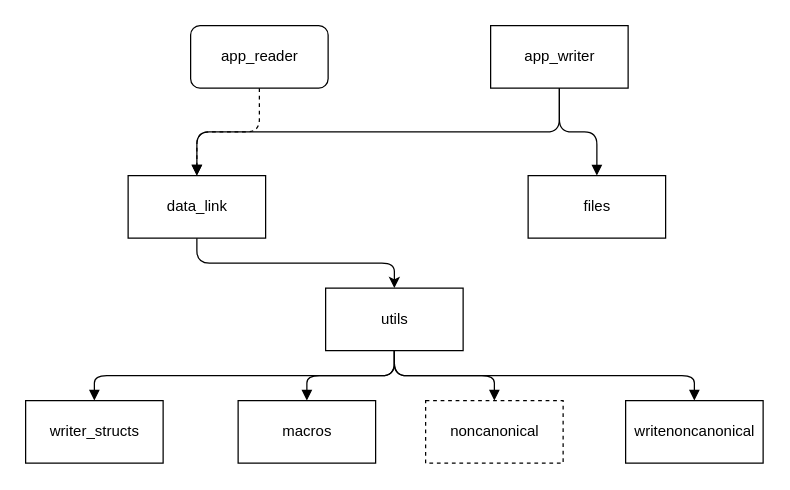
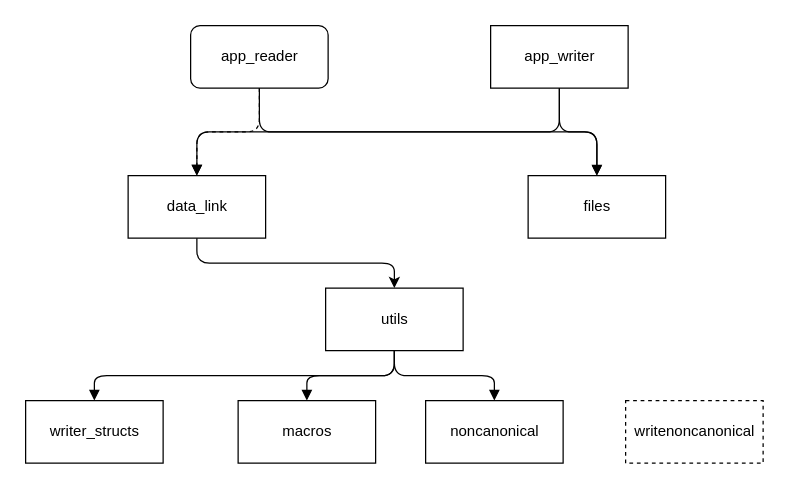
  <mxCell id="0" />
  <mxCell id="1" parent="0" />
  <mxCell id="2" value="app_reader" style="html=1;rounded=1;" parent="1" vertex="1"><mxGeometry x="152" y="20" width="110" height="50" as="geometry" /></mxCell>
  <mxCell id="3" value="app_writer" style="html=1;" parent="1" vertex="1"><mxGeometry x="392" y="20" width="110" height="50" as="geometry" /></mxCell>
  <mxCell id="4" value="data_link" style="html=1;" parent="1" vertex="1"><mxGeometry x="102" y="140" width="110" height="50" as="geometry" /></mxCell>
  <mxCell id="5" value="utils" style="html=1;" parent="1" vertex="1"><mxGeometry x="260" y="230" width="110" height="50" as="geometry" /></mxCell>
  <mxCell id="6" value="" style="endArrow=classic;startArrow=none;endFill=1;startFill=0;html=1;exitX=0.5;exitY=1;exitDx=0;exitDy=0;entryX=0.5;entryY=0;entryDx=0;entryDy=0;edgeStyle=orthogonalEdgeStyle;" parent="1" source="4" target="5" edge="1"><mxGeometry width="160" relative="1" as="geometry"><mxPoint x="252" y="210" as="sourcePoint" /><mxPoint x="412" y="210" as="targetPoint" /></mxGeometry></mxCell>
  <mxCell id="7" value="writer_structs" style="html=1;" parent="1" vertex="1"><mxGeometry x="20" y="320" width="110" height="50" as="geometry" /></mxCell>
  <mxCell id="8" value="macros" style="html=1;" parent="1" vertex="1"><mxGeometry x="190" y="320" width="110" height="50" as="geometry" /></mxCell>
- <mxCell id="9" value="noncanonical" style="html=1;dashed=1;" parent="1" vertex="1"><mxGeometry x="340" y="320" width="110" height="50" as="geometry" /></mxCell>
- <mxCell id="10" value="writenoncanonical" style="html=1;" parent="1" vertex="1"><mxGeometry x="500" y="320" width="110" height="50" as="geometry" /></mxCell>
+ <mxCell id="9" value="noncanonical" style="html=1;" parent="1" vertex="1"><mxGeometry x="340" y="320" width="110" height="50" as="geometry" /></mxCell>
+ <mxCell id="10" value="writenoncanonical" style="html=1;dashed=1;" parent="1" vertex="1"><mxGeometry x="500" y="320" width="110" height="50" as="geometry" /></mxCell>
  <mxCell id="11" value="" style="endArrow=none;startArrow=block;endFill=0;startFill=1;html=1;exitX=0.5;exitY=0;exitDx=0;exitDy=0;entryX=0.5;entryY=1;entryDx=0;entryDy=0;edgeStyle=orthogonalEdgeStyle;" parent="1" source="7" target="5" edge="1"><mxGeometry width="160" relative="1" as="geometry"><mxPoint x="222" y="230" as="sourcePoint" /><mxPoint x="382" y="230" as="targetPoint" /></mxGeometry></mxCell>
  <mxCell id="12" value="" style="endArrow=none;startArrow=block;endFill=0;startFill=1;html=1;exitX=0.5;exitY=0;exitDx=0;exitDy=0;entryX=0.5;entryY=1;entryDx=0;entryDy=0;edgeStyle=orthogonalEdgeStyle;" parent="1" source="8" target="5" edge="1"><mxGeometry width="160" relative="1" as="geometry"><mxPoint x="85" y="330" as="sourcePoint" /><mxPoint x="325" y="290" as="targetPoint" /></mxGeometry></mxCell>
  <mxCell id="13" value="" style="endArrow=none;startArrow=block;endFill=0;startFill=1;html=1;exitX=0.5;exitY=0;exitDx=0;exitDy=0;entryX=0.5;entryY=1;entryDx=0;entryDy=0;edgeStyle=orthogonalEdgeStyle;" parent="1" source="9" target="5" edge="1"><mxGeometry width="160" relative="1" as="geometry"><mxPoint x="95" y="340" as="sourcePoint" /><mxPoint x="335" y="300" as="targetPoint" /></mxGeometry></mxCell>
- <mxCell id="14" value="" style="endArrow=none;startArrow=block;endFill=0;startFill=1;html=1;exitX=0.5;exitY=0;exitDx=0;exitDy=0;entryX=0.5;entryY=1;entryDx=0;entryDy=0;edgeStyle=orthogonalEdgeStyle;" parent="1" source="10" target="5" edge="1"><mxGeometry width="160" relative="1" as="geometry"><mxPoint x="105" y="350" as="sourcePoint" /><mxPoint x="345" y="310" as="targetPoint" /></mxGeometry></mxCell>
  <mxCell id="15" value="files" style="html=1;" vertex="1" parent="1"><mxGeometry x="422" y="140" width="110" height="50" as="geometry" /></mxCell>
- <mxCell id="16" value="" style="endArrow=block;startArrow=none;endFill=1;startFill=0;html=1;exitX=0.5;exitY=1;exitDx=0;exitDy=0;entryX=0.5;entryY=0;entryDx=0;entryDy=0;edgeStyle=orthogonalEdgeStyle;" edge="1" parent="1" source="3" target="15"><mxGeometry width="160" relative="1" as="geometry"><mxPoint x="452" y="80" as="sourcePoint" /><mxPoint x="612" y="80" as="targetPoint" /></mxGeometry></mxCell>
+ <mxCell id="16" value="" style="endArrow=open;startArrow=none;endFill=1;startFill=0;html=1;exitX=0.5;exitY=1;exitDx=0;exitDy=0;entryX=0.5;entryY=0;entryDx=0;entryDy=0;edgeStyle=orthogonalEdgeStyle;" edge="1" parent="1" source="3" target="15"><mxGeometry width="160" relative="1" as="geometry"><mxPoint x="452" y="80" as="sourcePoint" /><mxPoint x="612" y="80" as="targetPoint" /></mxGeometry></mxCell>
  <mxCell id="17" value="" style="endArrow=block;startArrow=none;endFill=1;startFill=0;html=1;exitX=0.5;exitY=1;exitDx=0;exitDy=0;entryX=0.5;entryY=0;entryDx=0;entryDy=0;edgeStyle=orthogonalEdgeStyle;" edge="1" parent="1" source="3" target="4"><mxGeometry width="160" relative="1" as="geometry"><mxPoint x="457" y="80" as="sourcePoint" /><mxPoint x="487" y="150" as="targetPoint" /></mxGeometry></mxCell>
  <mxCell id="18" value="" style="endArrow=block;startArrow=none;endFill=1;startFill=0;html=1;exitX=0.5;exitY=1;exitDx=0;exitDy=0;entryX=0.5;entryY=0;entryDx=0;entryDy=0;edgeStyle=orthogonalEdgeStyle;dashed=1;" edge="1" parent="1" source="2" target="4"><mxGeometry width="160" relative="1" as="geometry"><mxPoint x="457" y="80" as="sourcePoint" /><mxPoint x="167" y="150" as="targetPoint" /></mxGeometry></mxCell>
+ <mxCell id="19" value="" style="endArrow=block;startArrow=none;endFill=1;startFill=0;html=1;exitX=0.5;exitY=1;exitDx=0;exitDy=0;entryX=0.5;entryY=0;entryDx=0;entryDy=0;edgeStyle=orthogonalEdgeStyle;" edge="1" parent="1" source="2" target="15"><mxGeometry width="160" relative="1" as="geometry"><mxPoint x="217" y="80" as="sourcePoint" /><mxPoint x="167" y="150" as="targetPoint" /></mxGeometry></mxCell>
